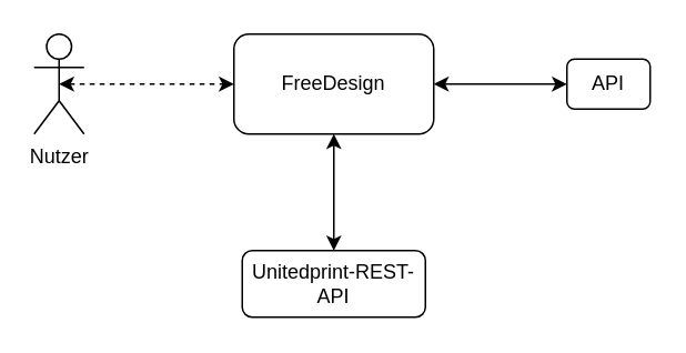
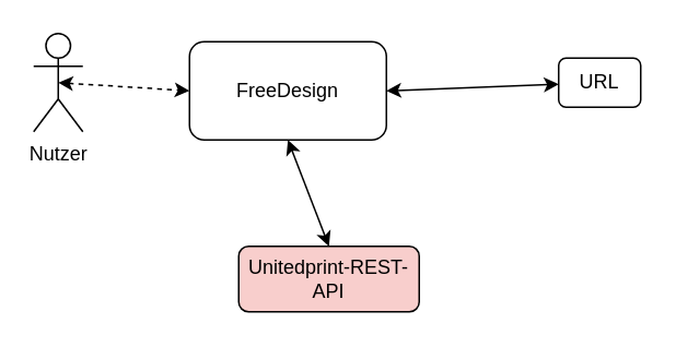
  <mxCell id="0" />
  <mxCell id="1" parent="0" />
- <mxCell id="2" value="FreeDesign" style="rounded=1;whiteSpace=wrap;html=1;" vertex="1" parent="1"><mxGeometry x="140" y="20" width="120" height="60" as="geometry" /></mxCell>
- <mxCell id="3" value="Unitedprint-REST-API" style="rounded=1;whiteSpace=wrap;html=1;" vertex="1" parent="1"><mxGeometry x="145" y="150" width="110" height="40" as="geometry" /></mxCell>
+ <mxCell id="2" value="FreeDesign" style="rounded=1;whiteSpace=wrap;html=1;" vertex="1" parent="1"><mxGeometry x="115" y="25" width="120" height="60" as="geometry" /></mxCell>
+ <mxCell id="3" value="Unitedprint-REST-API" style="rounded=1;whiteSpace=wrap;html=1;fillColor=#f8cecc;" vertex="1" parent="1"><mxGeometry x="145" y="150" width="110" height="40" as="geometry" /></mxCell>
  <mxCell id="4" value="" style="endArrow=classic;startArrow=classic;html=1;entryX=0.5;entryY=1;entryDx=0;entryDy=0;exitX=0.5;exitY=0;exitDx=0;exitDy=0;" edge="1" parent="1" source="3" target="2"><mxGeometry width="50" height="50" relative="1" as="geometry"><mxPoint x="80" y="170" as="sourcePoint" /><mxPoint x="130" y="120" as="targetPoint" /></mxGeometry></mxCell>
  <mxCell id="5" value="Nutzer" style="shape=umlActor;verticalLabelPosition=bottom;verticalAlign=top;html=1;outlineConnect=0;" vertex="1" parent="1"><mxGeometry x="20" y="20" width="30" height="60" as="geometry" /></mxCell>
  <mxCell id="6" value="" style="endArrow=classic;startArrow=classic;html=1;entryX=0;entryY=0.5;entryDx=0;entryDy=0;exitX=0.5;exitY=0.5;exitDx=0;exitDy=0;exitPerimeter=0;dashed=1;" edge="1" parent="1" source="5" target="2"><mxGeometry width="50" height="50" relative="1" as="geometry"><mxPoint x="80" y="140" as="sourcePoint" /><mxPoint x="130" y="90" as="targetPoint" /></mxGeometry></mxCell>
  <mxCell id="7" value="" style="endArrow=classic;startArrow=classic;html=1;exitX=1;exitY=0.5;exitDx=0;exitDy=0;" edge="1" parent="1" source="2" target="8"><mxGeometry width="50" height="50" relative="1" as="geometry"><mxPoint x="320" y="60" as="sourcePoint" /><mxPoint x="370" y="10" as="targetPoint" /></mxGeometry></mxCell>
- <mxCell id="8" value="API" style="rounded=1;whiteSpace=wrap;html=1;" vertex="1" parent="1"><mxGeometry x="340" y="35" width="50" height="30" as="geometry" /></mxCell>
+ <mxCell id="8" value="URL" style="rounded=1;whiteSpace=wrap;html=1;" vertex="1" parent="1"><mxGeometry x="340" y="35" width="50" height="30" as="geometry" /></mxCell>
